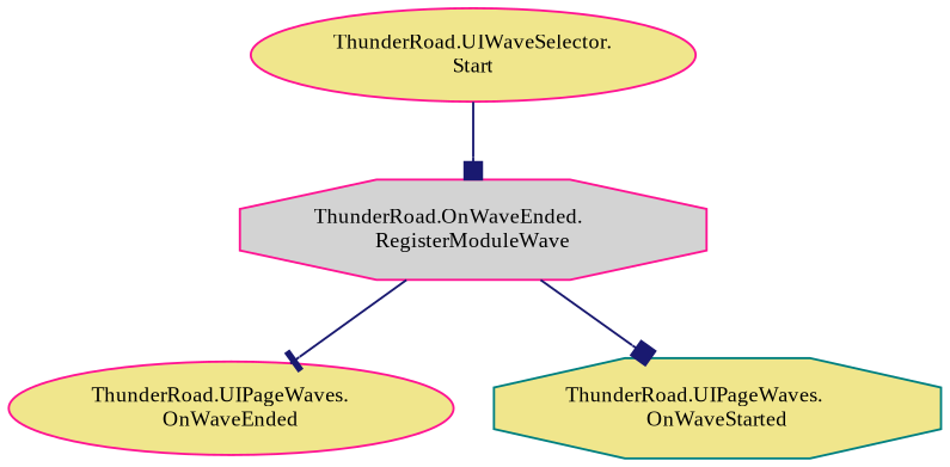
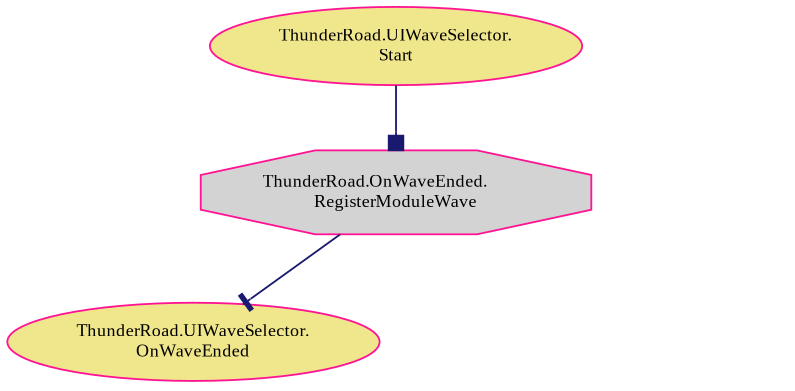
  digraph {
    fontname="Liberation Serif"
    rankdir=TB
    node [color=deeppink fillcolor=khaki fontname="Liberation Serif" fontsize=10 shape=ellipse style=filled]
    edge [arrowhead=box color=midnightblue fontname="Liberation Serif" fontsize=10 labelfontname=Helvetica labelfontsize=10 style=solid]
    n1 [fontcolor=black height=0.2 label="ThunderRoad.UIWaveSelector.\lStart" width=0.4]
    n2 [fillcolor=lightgrey height=0.2 label="ThunderRoad.OnWaveEnded.\lRegisterModuleWave" shape=octagon width=0.4]
-   n3 [height=0.2 label="ThunderRoad.UIPageWaves.\lOnWaveEnded" width=0.4]
-   n4 [color=teal height=0.2 label="ThunderRoad.UIPageWaves.\lOnWaveStarted" shape=octagon width=0.4]
+   n3 [height=0.2 label="ThunderRoad.UIWaveSelector.\lOnWaveEnded" width=0.4]
    n1 -> n2
    n2 -> n3 [arrowhead=tee]
-   n2 -> n4
  }
